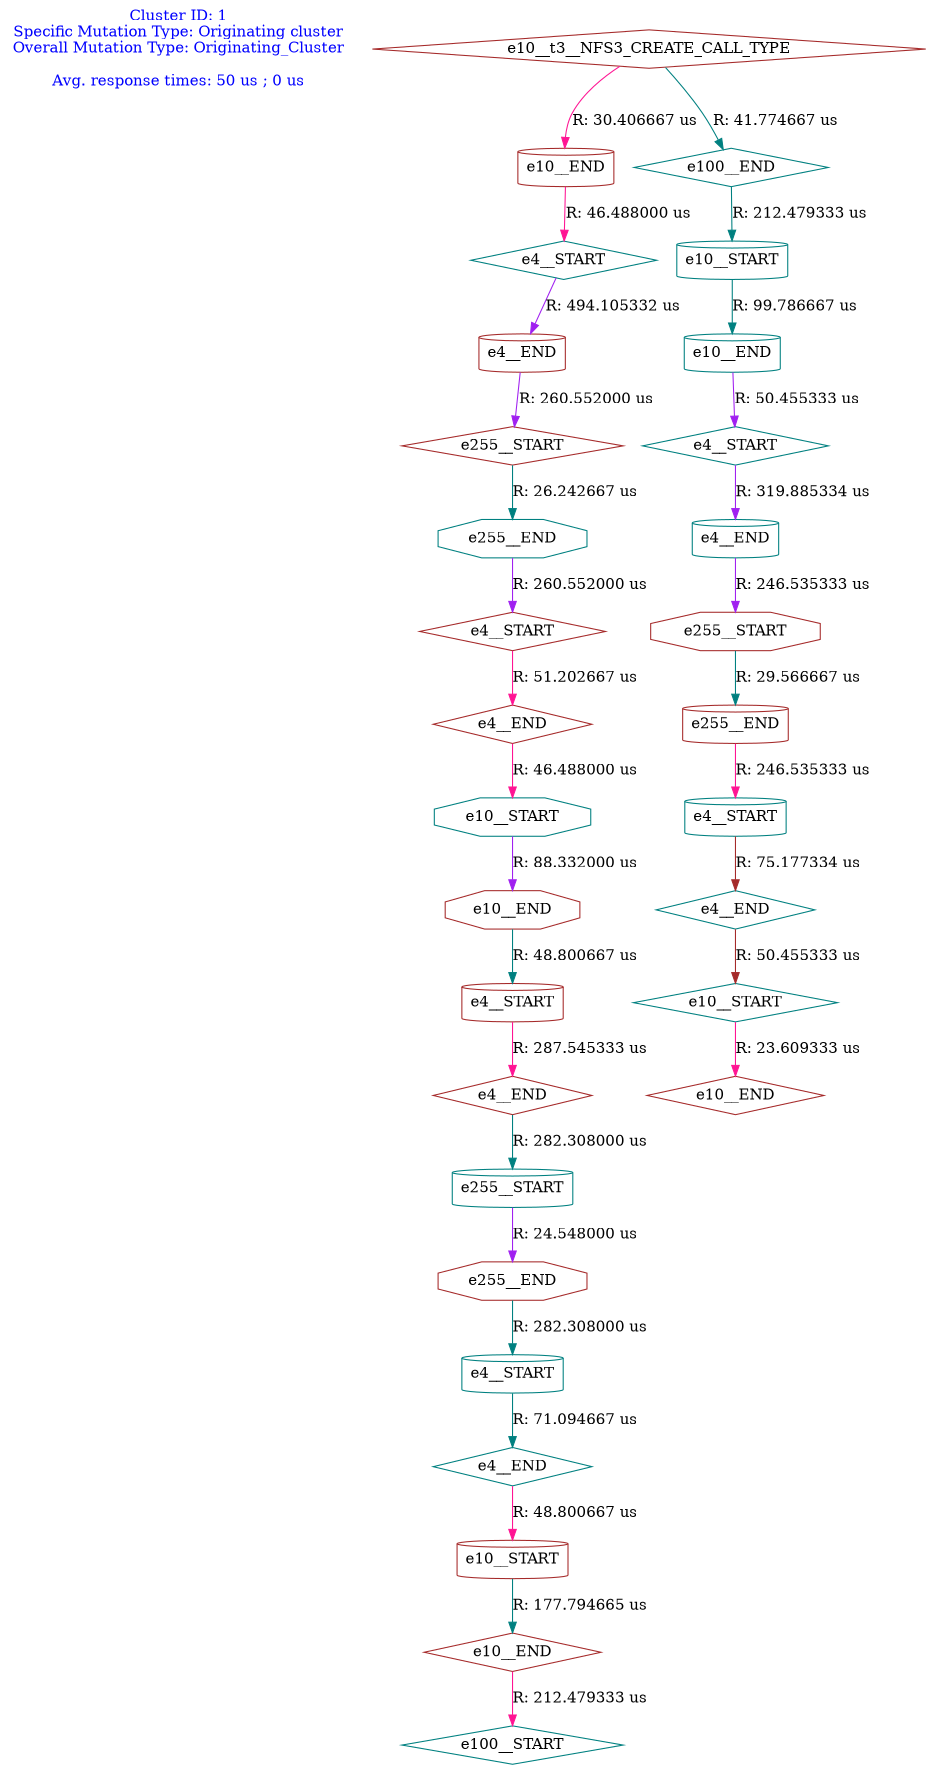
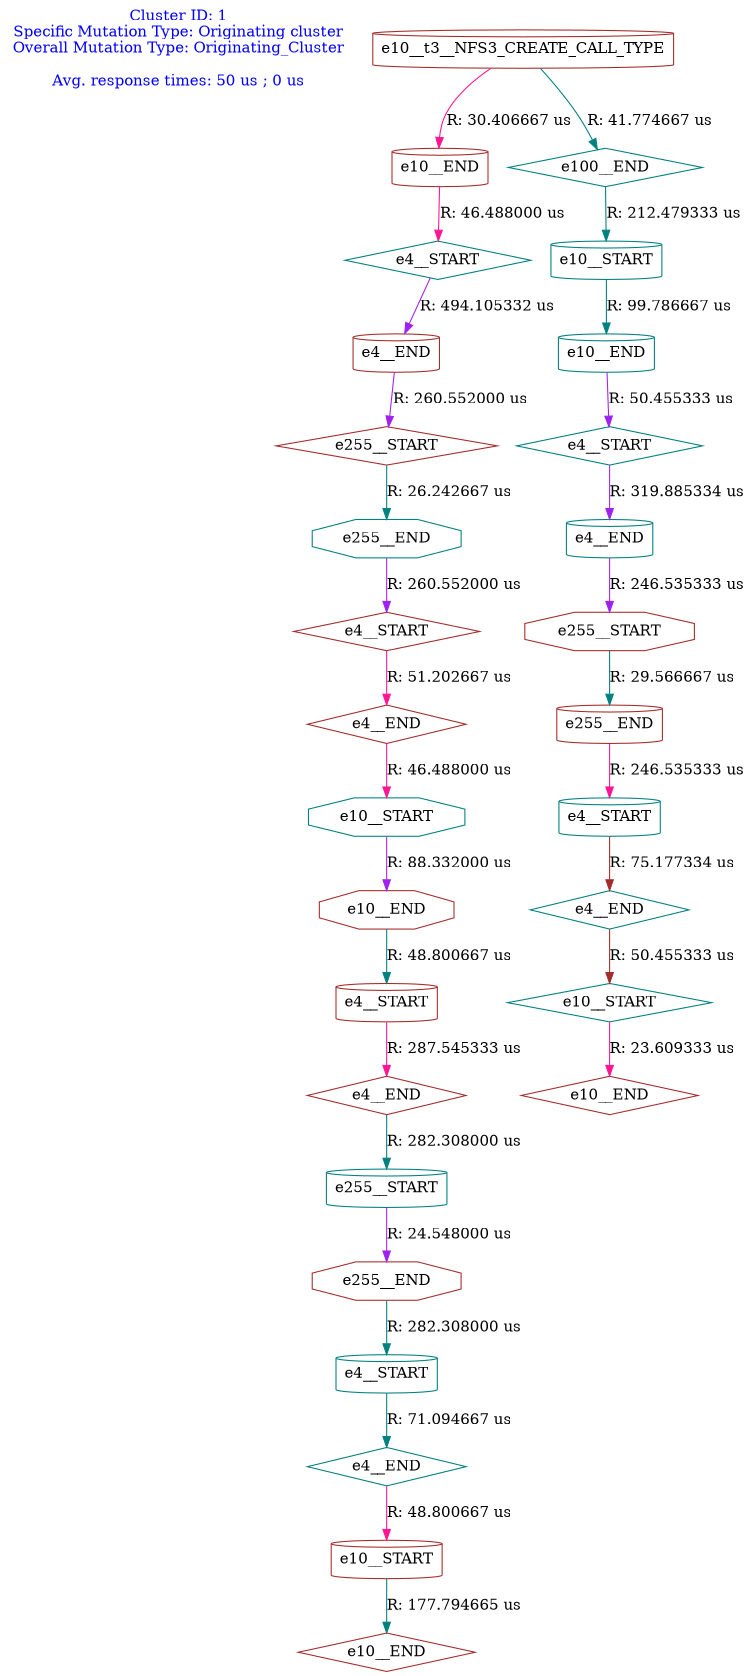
  digraph {
    node [color=brown shape=diamond]
    edge [color=teal]
    n1 [fontcolor=blue label="Cluster ID: 1\nSpecific Mutation Type: Originating cluster\nOverall Mutation Type: Originating_Cluster\n\nAvg. response times: 50 us ; 0 us\n" shape=plaintext]
    n2 [label="e10__START\n" shape=cylinder]
    n3 [label="e10__END\n"]
-   n4 [color=teal label="e100__START\n"]
    n5 [label="e4__START\n" shape=cylinder]
    n6 [label="e4__END\n"]
    n7 [color=teal label="e255__START\n" shape=cylinder]
    n8 [color=teal label="e4__START\n"]
    n9 [color=teal label="e4__END\n" shape=cylinder]
    n10 [label="e255__START\n" shape=octagon]
    n11 [label="e10__END\n" shape=octagon]
    n12 [label="e255__END\n" shape=octagon]
    n13 [label="e255__END\n" shape=cylinder]
    n14 [label="e4__END\n"]
    n15 [color=teal label="e10__START\n" shape=octagon]
-   n16 [label="e10__t3__NFS3_CREATE_CALL_TYPE\n"]
+   n16 [label="e10__t3__NFS3_CREATE_CALL_TYPE\n" shape=cylinder]
    n17 [label="e10__END\n" shape=cylinder]
    n18 [color=teal label="e100__END\n"]
    n19 [color=teal label="e4__START\n"]
    n20 [color=teal label="e4__START\n" shape=cylinder]
    n21 [color=teal label="e4__END\n"]
    n22 [label="e4__END\n" shape=cylinder]
    n23 [color=teal label="e10__START\n" shape=cylinder]
    n24 [color=teal label="e4__START\n" shape=cylinder]
    n25 [color=teal label="e4__END\n"]
    n26 [color=teal label="e10__START\n"]
    n27 [label="e10__END\n"]
    n28 [color=teal label="e10__END\n" shape=cylinder]
    n29 [label="e255__START\n"]
    n30 [color=teal label="e255__END\n" shape=octagon]
    n31 [label="e4__START\n"]
    n2 -> n3 [label="R: 177.794665 us"]
-   n3 -> n4 [color=deeppink label="R: 212.479333 us"]
    n5 -> n6 [color=deeppink label="R: 287.545333 us"]
    n6 -> n7 [label="R: 282.308000 us"]
    n7 -> n12 [color=purple label="R: 24.548000 us"]
    n8 -> n9 [color=purple label="R: 319.885334 us"]
    n9 -> n10 [color=purple label="R: 246.535333 us"]
    n10 -> n13 [label="R: 29.566667 us"]
    n11 -> n5 [label="R: 48.800667 us"]
    n12 -> n20 [label="R: 282.308000 us"]
    n13 -> n24 [color=deeppink label="R: 246.535333 us"]
    n14 -> n15 [color=deeppink label="R: 46.488000 us"]
    n15 -> n11 [color=purple label="R: 88.332000 us"]
    n16 -> n17 [color=deeppink label="R: 30.406667 us"]
    n16 -> n18 [label="R: 41.774667 us"]
    n17 -> n19 [color=deeppink label="R: 46.488000 us"]
    n18 -> n23 [label="R: 212.479333 us"]
    n19 -> n22 [color=purple label="R: 494.105332 us"]
    n20 -> n21 [label="R: 71.094667 us"]
    n21 -> n2 [color=deeppink label="R: 48.800667 us"]
    n22 -> n29 [color=purple label="R: 260.552000 us"]
    n23 -> n28 [label="R: 99.786667 us"]
    n24 -> n25 [color=brown label="R: 75.177334 us"]
    n25 -> n26 [color=brown label="R: 50.455333 us"]
    n26 -> n27 [color=deeppink label="R: 23.609333 us"]
    n28 -> n8 [color=purple label="R: 50.455333 us"]
    n29 -> n30 [label="R: 26.242667 us"]
    n30 -> n31 [color=purple label="R: 260.552000 us"]
    n31 -> n14 [color=deeppink label="R: 51.202667 us"]
  }
